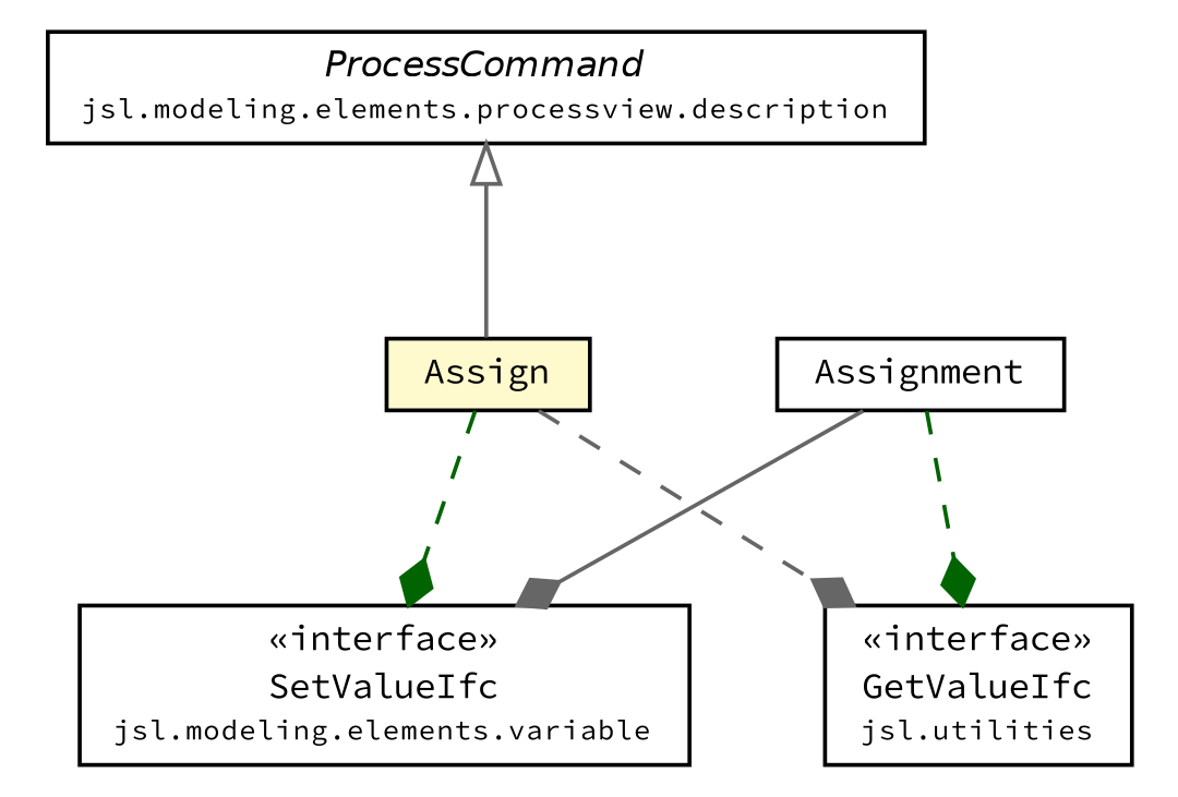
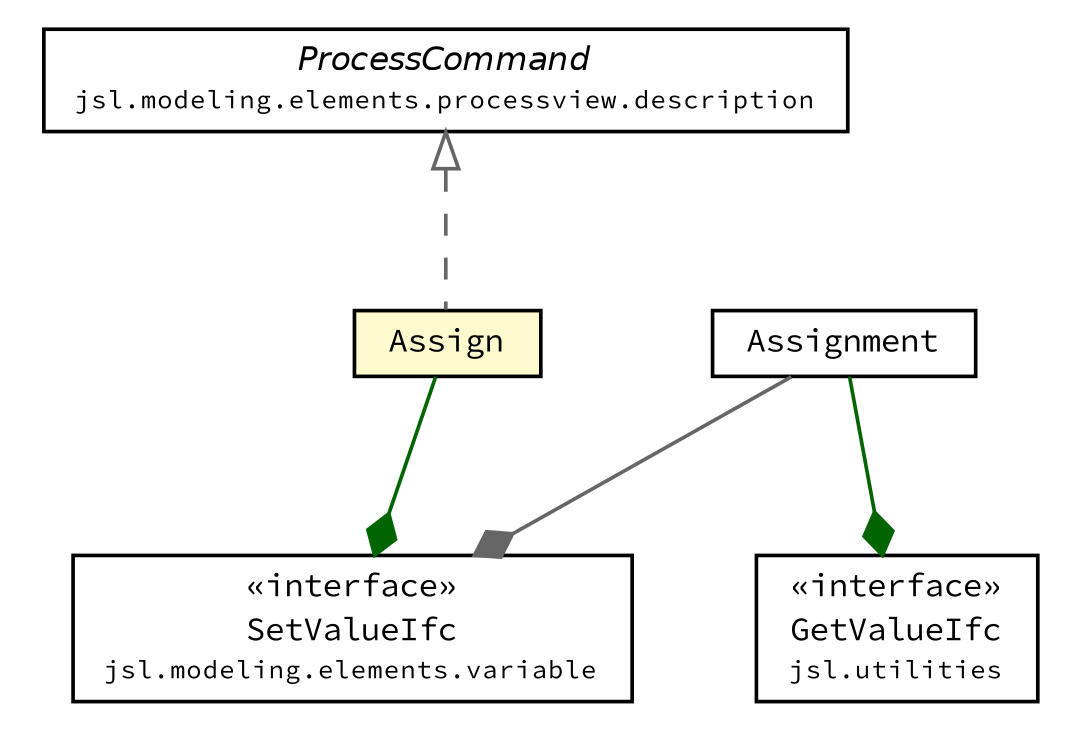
  digraph {
    fontname="Source Code Pro"
    nodesep=0.25
    ranksep=0.5
    node [fontcolor=black fontname="Source Code Pro" fontsize=9.0 shape=plaintext]
    edge [color=gray40 fontname="Source Code Pro" fontsize=10.0 headport=p labelfontname=Helvetica labelfontsize=10 tailport=p arrowhead=diamond fontcolor=black]
    n1 [label=<<table title="jsl.modeling.elements.processview.description.ProcessCommand" border="0" cellborder="1" cellspacing="0" cellpadding="2" port="p" href="../ProcessCommand.html"> 		<tr><td><table border="0" cellspacing="0" cellpadding="1"> <tr><td align="center" balign="center"><font face="Helvetica-Oblique"> ProcessCommand </font></td></tr> <tr><td align="center" balign="center"><font point-size="7.0"> jsl.modeling.elements.processview.description </font></td></tr> 		</table></td></tr> 		</table>>]
    n2 [label=<<table title="jsl.modeling.elements.processview.description.commands.Assign" border="0" cellborder="1" cellspacing="0" cellpadding="2" port="p" bgcolor="lemonChiffon" href="./Assign.html"> 		<tr><td><table border="0" cellspacing="0" cellpadding="1"> <tr><td align="center" balign="center"> Assign </td></tr> 		</table></td></tr> 		</table>>]
    n3 [label=<<table title="jsl.modeling.elements.variable.SetValueIfc" border="0" cellborder="1" cellspacing="0" cellpadding="2" port="p" href="../../../variable/SetValueIfc.html"> 		<tr><td><table border="0" cellspacing="0" cellpadding="1"> <tr><td align="center" balign="center"> &#171;interface&#187; </td></tr> <tr><td align="center" balign="center"> SetValueIfc </td></tr> <tr><td align="center" balign="center"><font point-size="7.0"> jsl.modeling.elements.variable </font></td></tr> 		</table></td></tr> 		</table>>]
    n4 [label=<<table title="jsl.utilities.GetValueIfc" border="0" cellborder="1" cellspacing="0" cellpadding="2" port="p" href="../../../../../utilities/GetValueIfc.html"> 		<tr><td><table border="0" cellspacing="0" cellpadding="1"> <tr><td align="center" balign="center"> &#171;interface&#187; </td></tr> <tr><td align="center" balign="center"> GetValueIfc </td></tr> <tr><td align="center" balign="center"><font point-size="7.0"> jsl.utilities </font></td></tr> 		</table></td></tr> 		</table>>]
    n5 [label=<<table title="jsl.modeling.elements.processview.description.commands.Assign.Assignment" border="0" cellborder="1" cellspacing="0" cellpadding="2" port="p" href="./Assign.Assignment.html"> 		<tr><td><table border="0" cellspacing="0" cellpadding="1"> <tr><td align="center" balign="center"> Assignment </td></tr> 		</table></td></tr> 		</table>>]
-   n1 -> n2 [arrowtail=empty dir=back fontsize=10 arrowhead="" fontcolor=""]
-   n2 -> n3 [color=darkgreen style=dashed]
-   n2 -> n4 [style=dashed]
+   n1 -> n2 [arrowtail=empty dir=back fontsize=10 style=dashed arrowhead="" fontcolor=""]
+   n2 -> n3 [color=darkgreen style=solid]
    n5 -> n3
-   n5 -> n4 [color=darkgreen style=dashed]
+   n5 -> n4 [color=darkgreen]
  }
